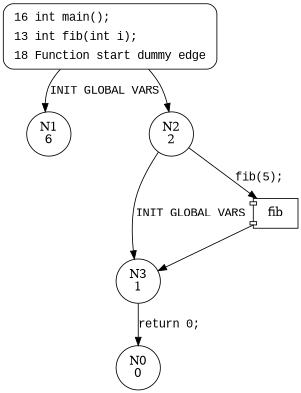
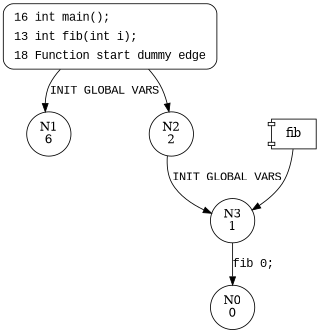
  digraph {
    node [shape=circle]
    edge [fontname="Courier New"]
    n1 [label="N1\n6"]
    n2 [fillcolor=white fontname="Courier New" label=<<table border="0" cellborder="0" cellpadding="3" bgcolor="white"><tr><td align="right">16</td><td align="left">int main();</td></tr><tr><td align="right">13</td><td align="left">int fib(int i);</td></tr><tr><td align="right">18</td><td align="left">Function start dummy edge</td></tr></table>> penwidth=1 shape=Mrecord style="filled,bold"]
    n3 [label="N2\n2"]
    n4 [label="N3\n1"]
    n5 [label=fib shape=component]
    n6 [label="N0\n0"]
    n2 -> n1 [label="INIT GLOBAL VARS"]
    n2 -> n3 [fontname=""]
    n3 -> n4 [label="INIT GLOBAL VARS"]
-   n3 -> n5 [label="fib(5);"]
-   n4 -> n6 [label="return 0;"]
+   n4 -> n6 [label="fib 0;"]
    n5 -> n4
  }
